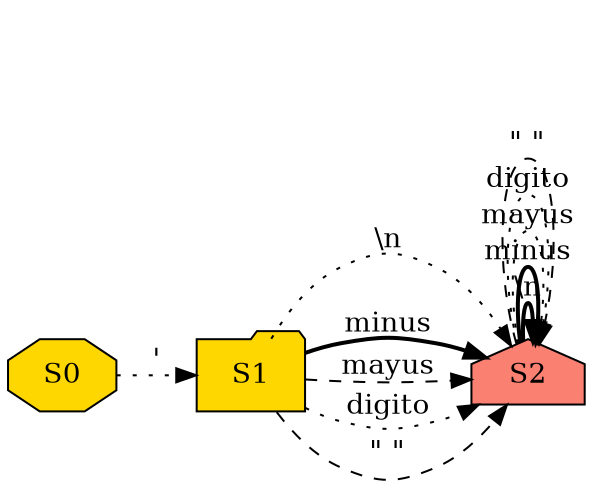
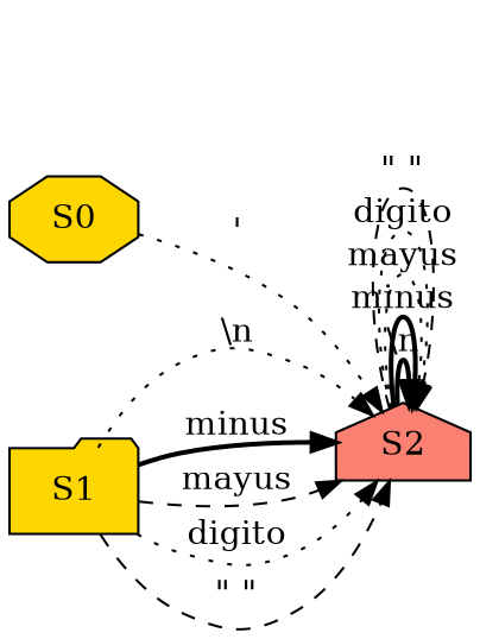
  digraph {
    forcelabels=true
    rankdir=LR
    node [fillcolor=gold style=filled]
    edge [style=dotted]
    n1 [label=S0 shape=octagon]
    n2 [label=S1 shape=folder]
    n3 [fillcolor=salmon label=S2 shape=house]
-   n1 -> n2 [label="\'"]
+   n1 -> n3 [label="\'"]
    n2 -> n3 [label="\\n"]
    n2 -> n3 [label=minus style=bold]
    n2 -> n3 [label=mayus style=dashed]
    n2 -> n3 [label=digito]
    n2 -> n3 [label="\" \"" style=dashed]
    n3 -> n3 [label="\\n" style=bold]
    n3 -> n3 [label=minus style=bold]
    n3 -> n3 [label=mayus]
    n3 -> n3 [label=digito]
    n3 -> n3 [label="\" \"" style=dashed]
  }
